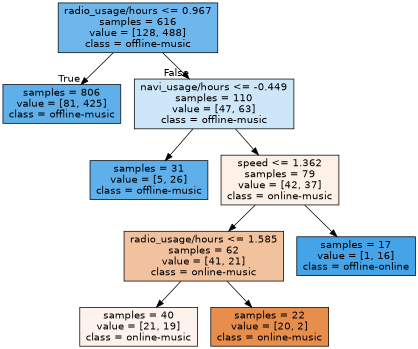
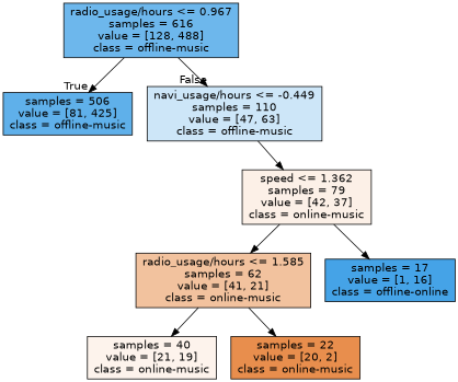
  digraph {
    node [color=black fillcolor="#5fb0ea" fontname=helvetica shape=box style=filled]
    edge [fontname=helvetica]
    n1 [fillcolor="#6db7ec" label="radio_usage/hours <= 0.967\nsamples = 616\nvalue = [128, 488]\nclass = offline-music"]
-   n2 [label="samples = 806\nvalue = [81, 425]\nclass = offline-music"]
+   n2 [label="samples = 506\nvalue = [81, 425]\nclass = offline-music"]
    n3 [fillcolor="#cde6f8" label="navi_usage/hours <= -0.449\nsamples = 110\nvalue = [47, 63]\nclass = offline-music"]
-   n4 [label="samples = 31\nvalue = [5, 26]\nclass = offline-music"]
    n5 [fillcolor="#fcf0e7" label="speed <= 1.362\nsamples = 79\nvalue = [42, 37]\nclass = online-music"]
    n6 [fillcolor="#f2c29e" label="radio_usage/hours <= 1.585\nsamples = 62\nvalue = [41, 21]\nclass = online-music"]
    n7 [fillcolor="#45a3e7" label="samples = 17\nvalue = [1, 16]\nclass = offline-online"]
    n8 [fillcolor="#fdf3ec" label="samples = 40\nvalue = [21, 19]\nclass = online-music"]
    n9 [fillcolor="#e88e4d" label="samples = 22\nvalue = [20, 2]\nclass = online-music"]
    n1 -> n2 [headlabel=True labelangle=45 labeldistance=2.5]
    n1 -> n3 [headlabel=False labelangle=-45 labeldistance=2.5]
-   n3 -> n4
    n3 -> n5
    n5 -> n6
    n5 -> n7
    n6 -> n8
    n6 -> n9
  }
